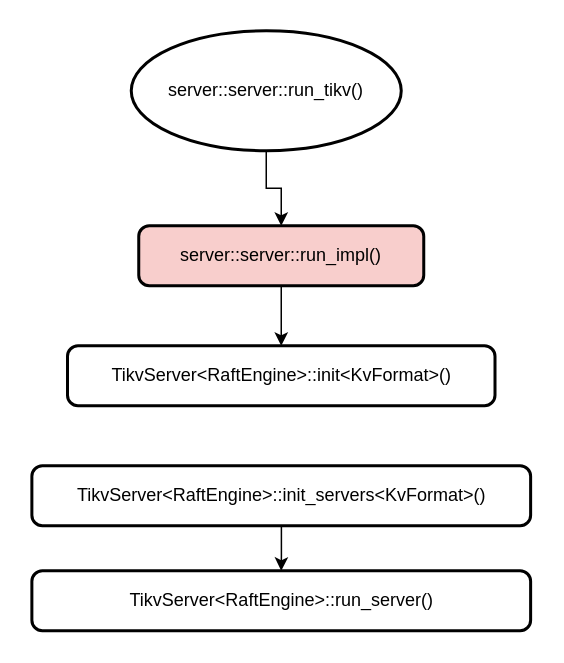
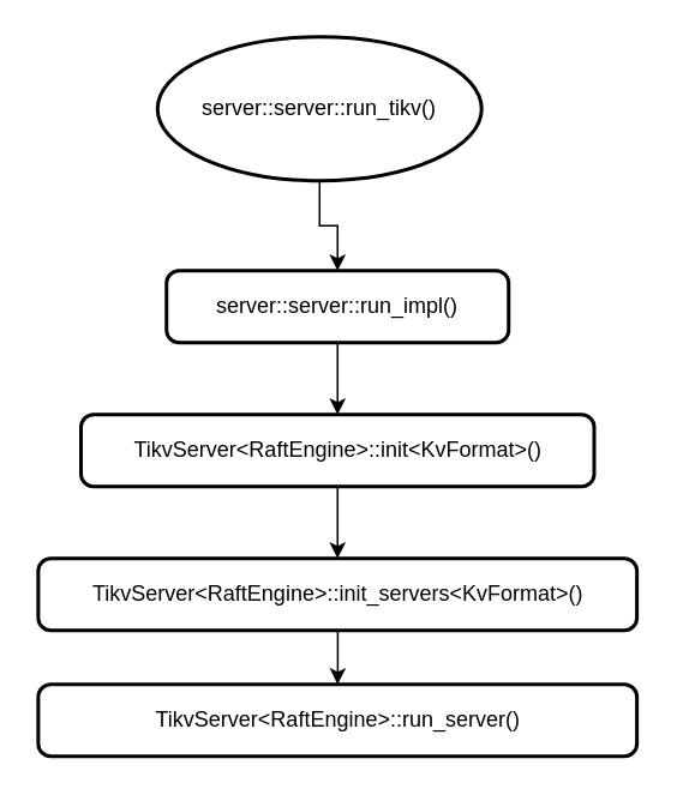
  <mxCell id="0" />
  <mxCell id="1" parent="0" />
  <mxCell id="2" style="edgeStyle=orthogonalEdgeStyle;rounded=0;orthogonalLoop=1;jettySize=auto;html=1;entryX=0.5;entryY=0;entryDx=0;entryDy=0;" edge="1" parent="1" source="3" target="5"><mxGeometry relative="1" as="geometry" /></mxCell>
  <mxCell id="3" value="server::server::run_tikv()" style="strokeWidth=2;html=1;shape=mxgraph.flowchart.start_1;whiteSpace=wrap;" vertex="1" parent="1"><mxGeometry x="87" y="20" width="180" height="80" as="geometry" /></mxCell>
  <mxCell id="4" style="edgeStyle=orthogonalEdgeStyle;rounded=0;orthogonalLoop=1;jettySize=auto;html=1;entryX=0.5;entryY=0;entryDx=0;entryDy=0;" edge="1" parent="1" source="5" target="7"><mxGeometry relative="1" as="geometry" /></mxCell>
- <mxCell id="5" value="server::server::run_impl()" style="rounded=1;whiteSpace=wrap;html=1;absoluteArcSize=1;arcSize=14;strokeWidth=2;fillColor=#f8cecc;" vertex="1" parent="1"><mxGeometry x="92" y="150" width="190" height="40" as="geometry" /></mxCell>
+ <mxCell id="5" value="server::server::run_impl()" style="rounded=1;whiteSpace=wrap;html=1;absoluteArcSize=1;arcSize=14;strokeWidth=2;" vertex="1" parent="1"><mxGeometry x="92" y="150" width="190" height="40" as="geometry" /></mxCell>
+ <mxCell id="6" style="edgeStyle=orthogonalEdgeStyle;rounded=0;orthogonalLoop=1;jettySize=auto;html=1;entryX=0.5;entryY=0;entryDx=0;entryDy=0;" edge="1" parent="1" source="7" target="9"><mxGeometry relative="1" as="geometry" /></mxCell>
  <mxCell id="7" value="TikvServer&amp;lt;RaftEngine&amp;gt;::init&amp;lt;KvFormat&amp;gt;()" style="rounded=1;whiteSpace=wrap;html=1;absoluteArcSize=1;arcSize=14;strokeWidth=2;" vertex="1" parent="1"><mxGeometry x="44.5" y="230" width="285" height="40" as="geometry" /></mxCell>
  <mxCell id="8" style="edgeStyle=orthogonalEdgeStyle;rounded=0;orthogonalLoop=1;jettySize=auto;html=1;entryX=0.5;entryY=0;entryDx=0;entryDy=0;" edge="1" parent="1" source="9" target="10"><mxGeometry relative="1" as="geometry" /></mxCell>
  <mxCell id="9" value="TikvServer&amp;lt;RaftEngine&amp;gt;::init_servers&amp;lt;KvFormat&amp;gt;()" style="rounded=1;whiteSpace=wrap;html=1;absoluteArcSize=1;arcSize=14;strokeWidth=2;" vertex="1" parent="1"><mxGeometry x="20.75" y="310" width="332.5" height="40" as="geometry" /></mxCell>
  <mxCell id="10" value="TikvServer&amp;lt;RaftEngine&amp;gt;::run_server()" style="rounded=1;whiteSpace=wrap;html=1;absoluteArcSize=1;arcSize=14;strokeWidth=2;" vertex="1" parent="1"><mxGeometry x="20.75" y="380" width="332.5" height="40" as="geometry" /></mxCell>
